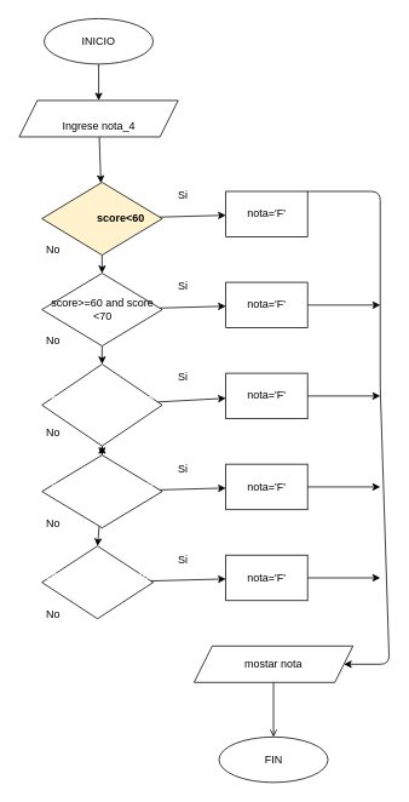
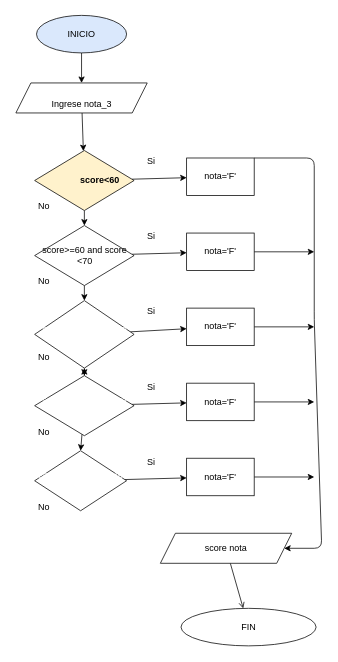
  <mxCell id="0" />
  <mxCell id="1" parent="0" />
  <mxCell id="2" value="" style="edgeStyle=none;html=1;" parent="1" source="3" target="6" edge="1"><mxGeometry relative="1" as="geometry" /></mxCell>
- <mxCell id="3" value="INICIO" style="ellipse;whiteSpace=wrap;html=1;" parent="1" vertex="1"><mxGeometry x="48" y="20" width="120" height="50" as="geometry" /></mxCell>
- <mxCell id="4" value="FIN" style="ellipse;whiteSpace=wrap;html=1;" parent="1" vertex="1"><mxGeometry x="240.5" y="810" width="120" height="50" as="geometry" /></mxCell>
+ <mxCell id="3" value="INICIO" style="ellipse;whiteSpace=wrap;html=1;fillColor=#dae8fc;" parent="1" vertex="1"><mxGeometry x="48" y="20" width="120" height="50" as="geometry" /></mxCell>
+ <mxCell id="4" value="FIN" style="ellipse;whiteSpace=wrap;html=1;" parent="1" vertex="1"><mxGeometry x="240.5" y="810" width="180" height="50" as="geometry" /></mxCell>
  <mxCell id="5" value="" style="edgeStyle=none;html=1;" parent="1" source="6" target="9" edge="1"><mxGeometry relative="1" as="geometry" /></mxCell>
- <mxCell id="6" value="&lt;div&gt;&lt;br&gt;&lt;/div&gt;Ingrese nota_4" style="shape=parallelogram;perimeter=parallelogramPerimeter;whiteSpace=wrap;html=1;fixedSize=1;" parent="1" vertex="1"><mxGeometry x="20.5" y="110" width="175" height="40" as="geometry" /></mxCell>
+ <mxCell id="6" value="&lt;div&gt;&lt;br&gt;&lt;/div&gt;Ingrese nota_3" style="shape=parallelogram;perimeter=parallelogramPerimeter;whiteSpace=wrap;html=1;fixedSize=1;" parent="1" vertex="1"><mxGeometry x="20.5" y="110" width="175" height="40" as="geometry" /></mxCell>
  <mxCell id="7" value="" style="edgeStyle=none;html=1;" parent="1" source="9" target="11" edge="1"><mxGeometry relative="1" as="geometry" /></mxCell>
  <mxCell id="8" value="" style="edgeStyle=none;html=1;entryX=0.5;entryY=0;entryDx=0;entryDy=0;" parent="1" source="9" target="18" edge="1"><mxGeometry relative="1" as="geometry" /></mxCell>
  <mxCell id="9" value="&lt;blockquote style=&quot;margin: 0 0 0 40px; border: none; padding: 0px;&quot;&gt;&lt;b&gt;score&amp;lt;60&lt;/b&gt;&lt;/blockquote&gt;" style="rhombus;whiteSpace=wrap;html=1;fillColor=#fff2cc;" parent="1" vertex="1"><mxGeometry x="45.5" y="200" width="132.5" height="80" as="geometry" /></mxCell>
  <mxCell id="10" value="" style="edgeStyle=none;html=1;" parent="1" edge="1" target="13"><mxGeometry relative="1" as="geometry"><mxPoint x="448" y="715" as="targetPoint" /><Array as="points"><mxPoint x="418" y="210" /><mxPoint x="418" y="425" /><mxPoint x="428" y="730" /></Array><mxPoint x="338" y="210" as="sourcePoint" /></mxGeometry></mxCell>
  <mxCell id="11" value="nota='F'" style="rounded=0;whiteSpace=wrap;html=1;" parent="1" vertex="1"><mxGeometry x="248" y="210" width="90" height="50" as="geometry" /></mxCell>
  <mxCell id="12" value="" style="edgeStyle=none;html=1;endArrow=open;" edge="1" parent="1" source="13" target="4"><mxGeometry relative="1" as="geometry" /></mxCell>
- <mxCell id="13" value="mostar nota&lt;div&gt;&lt;/div&gt;" style="shape=parallelogram;perimeter=parallelogramPerimeter;whiteSpace=wrap;html=1;fixedSize=1;" parent="1" vertex="1"><mxGeometry x="213" y="710" width="175" height="40" as="geometry" /></mxCell>
+ <mxCell id="13" value="score nota&lt;div&gt;&lt;/div&gt;" style="shape=parallelogram;perimeter=parallelogramPerimeter;whiteSpace=wrap;html=1;fixedSize=1;" parent="1" vertex="1"><mxGeometry x="213" y="710" width="175" height="40" as="geometry" /></mxCell>
  <mxCell id="14" value="No" style="text;html=1;align=center;verticalAlign=middle;whiteSpace=wrap;rounded=0;" parent="1" vertex="1"><mxGeometry x="28" y="260" width="60" height="30" as="geometry" /></mxCell>
  <mxCell id="15" value="Si" style="text;html=1;align=center;verticalAlign=middle;whiteSpace=wrap;rounded=0;" parent="1" vertex="1"><mxGeometry x="170.5" y="200" width="60" height="30" as="geometry" /></mxCell>
  <mxCell id="16" value="" style="edgeStyle=none;html=1;" parent="1" source="18" target="20" edge="1"><mxGeometry relative="1" as="geometry" /></mxCell>
  <mxCell id="17" value="" style="edgeStyle=none;html=1;entryX=0.5;entryY=0;entryDx=0;entryDy=0;" parent="1" source="18" target="25" edge="1"><mxGeometry relative="1" as="geometry" /></mxCell>
  <mxCell id="18" value="score&amp;gt;=60 and score &amp;lt;70" style="rhombus;whiteSpace=wrap;html=1;" parent="1" vertex="1"><mxGeometry x="45.5" y="300" width="132.5" height="80" as="geometry" /></mxCell>
  <mxCell id="19" value="" style="edgeStyle=none;html=1;" parent="1" source="20" edge="1"><mxGeometry relative="1" as="geometry"><mxPoint x="418" y="335" as="targetPoint" /></mxGeometry></mxCell>
  <mxCell id="20" value="nota='F'" style="rounded=0;whiteSpace=wrap;html=1;" parent="1" vertex="1"><mxGeometry x="248" y="310" width="90" height="50" as="geometry" /></mxCell>
  <mxCell id="21" value="No" style="text;html=1;align=center;verticalAlign=middle;whiteSpace=wrap;rounded=0;" parent="1" vertex="1"><mxGeometry x="28" y="360" width="60" height="30" as="geometry" /></mxCell>
  <mxCell id="22" value="Si" style="text;html=1;align=center;verticalAlign=middle;whiteSpace=wrap;rounded=0;" parent="1" vertex="1"><mxGeometry x="170.5" y="300" width="60" height="30" as="geometry" /></mxCell>
  <mxCell id="23" value="" style="edgeStyle=none;html=1;" parent="1" source="25" target="27" edge="1"><mxGeometry relative="1" as="geometry" /></mxCell>
  <mxCell id="24" value="" style="edgeStyle=none;html=1;entryX=0.5;entryY=0;entryDx=0;entryDy=0;" parent="1" source="25" target="33" edge="1"><mxGeometry relative="1" as="geometry" /></mxCell>
  <mxCell id="25" value="&lt;span&gt;&lt;font style=&quot;color: light-dark(rgb(255, 255, 255), rgb(255, 255, 255));&quot;&gt;score&amp;gt;=60 and score &amp;lt;70&lt;/font&gt;&lt;/span&gt;" style="rhombus;whiteSpace=wrap;html=1;" parent="1" vertex="1"><mxGeometry x="45.5" y="400" width="132.5" height="90" as="geometry" /></mxCell>
  <mxCell id="26" value="" style="edgeStyle=none;html=1;" parent="1" source="27" edge="1"><mxGeometry relative="1" as="geometry"><mxPoint x="418" y="435" as="targetPoint" /></mxGeometry></mxCell>
  <mxCell id="27" value="nota='F'" style="rounded=0;whiteSpace=wrap;html=1;" parent="1" vertex="1"><mxGeometry x="248" y="410" width="90" height="50" as="geometry" /></mxCell>
  <mxCell id="28" value="No" style="text;html=1;align=center;verticalAlign=middle;whiteSpace=wrap;rounded=0;" parent="1" vertex="1"><mxGeometry x="28" y="460" width="60" height="30" as="geometry" /></mxCell>
  <mxCell id="29" value="Si" style="text;html=1;align=center;verticalAlign=middle;whiteSpace=wrap;rounded=0;" parent="1" vertex="1"><mxGeometry x="170.5" y="400" width="60" height="30" as="geometry" /></mxCell>
  <mxCell id="30" value="" style="edgeStyle=none;html=1;" parent="1" source="33" target="35" edge="1"><mxGeometry relative="1" as="geometry" /></mxCell>
  <mxCell id="31" value="" style="edgeStyle=none;html=1;entryX=0.5;entryY=0;entryDx=0;entryDy=0;" edge="1" parent="1" source="33" target="39"><mxGeometry relative="1" as="geometry" /></mxCell>
  <mxCell id="32" value="" style="edgeStyle=none;html=1;" edge="1" parent="1" source="33" target="25"><mxGeometry relative="1" as="geometry" /></mxCell>
  <mxCell id="33" value="&lt;span&gt;&lt;font style=&quot;color: light-dark(rgb(255, 255, 255), rgb(255, 255, 255));&quot;&gt;score&amp;gt;=60 and score &amp;lt;70&lt;/font&gt;&lt;/span&gt;" style="rhombus;whiteSpace=wrap;html=1;" parent="1" vertex="1"><mxGeometry x="45.5" y="500" width="132.5" height="80" as="geometry" /></mxCell>
  <mxCell id="34" value="" style="edgeStyle=none;html=1;" parent="1" source="35" edge="1"><mxGeometry relative="1" as="geometry"><mxPoint x="418" y="535" as="targetPoint" /></mxGeometry></mxCell>
  <mxCell id="35" value="nota='F'" style="rounded=0;whiteSpace=wrap;html=1;" parent="1" vertex="1"><mxGeometry x="248" y="510" width="90" height="50" as="geometry" /></mxCell>
  <mxCell id="36" value="No" style="text;html=1;align=center;verticalAlign=middle;whiteSpace=wrap;rounded=0;" parent="1" vertex="1"><mxGeometry x="28" y="560" width="60" height="30" as="geometry" /></mxCell>
  <mxCell id="37" value="Si" style="text;html=1;align=center;verticalAlign=middle;whiteSpace=wrap;rounded=0;" parent="1" vertex="1"><mxGeometry x="170.5" y="500" width="60" height="30" as="geometry" /></mxCell>
  <mxCell id="38" value="" style="edgeStyle=none;html=1;" edge="1" parent="1" source="39" target="41"><mxGeometry relative="1" as="geometry" /></mxCell>
  <mxCell id="39" value="&lt;span&gt;&lt;font style=&quot;color: light-dark(rgb(255, 255, 255), rgb(255, 255, 255));&quot;&gt;score&amp;gt;=60 and score &amp;lt;70&lt;/font&gt;&lt;/span&gt;" style="rhombus;whiteSpace=wrap;html=1;" vertex="1" parent="1"><mxGeometry x="45.5" y="600" width="122.5" height="80" as="geometry" /></mxCell>
  <mxCell id="40" value="" style="edgeStyle=none;html=1;" edge="1" parent="1" source="41"><mxGeometry relative="1" as="geometry"><mxPoint x="418" y="635" as="targetPoint" /></mxGeometry></mxCell>
  <mxCell id="41" value="nota='F'" style="rounded=0;whiteSpace=wrap;html=1;" vertex="1" parent="1"><mxGeometry x="248" y="610" width="90" height="50" as="geometry" /></mxCell>
  <mxCell id="42" value="No" style="text;html=1;align=center;verticalAlign=middle;whiteSpace=wrap;rounded=0;" vertex="1" parent="1"><mxGeometry x="28" y="660" width="60" height="30" as="geometry" /></mxCell>
  <mxCell id="43" value="Si" style="text;html=1;align=center;verticalAlign=middle;whiteSpace=wrap;rounded=0;" vertex="1" parent="1"><mxGeometry x="170.5" y="600" width="60" height="30" as="geometry" /></mxCell>
